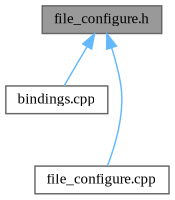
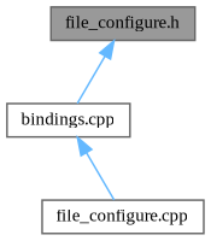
  digraph {
    fontname="Liberation Serif"
    node [color=grey40 fillcolor=white fontname="Liberation Serif" fontsize=10 shape=box style=filled]
    edge [color=steelblue1 dir=back fontname="Liberation Serif" fontsize=10 labelfontname=Helvetica labelfontsize=10 style=solid]
    n1 [color=gray40 fillcolor=grey60 fontcolor=black height=0.2 label="file_configure.h" width=0.4]
    n2 [height=0.2 label="bindings.cpp" width=0.4]
    n3 [height=0.2 label="file_configure.cpp" width=0.4]
    n1 -> n2
-   n1 -> n3
+   n2 -> n3
  }
